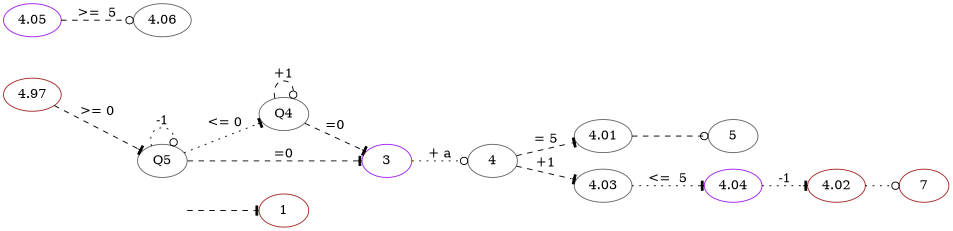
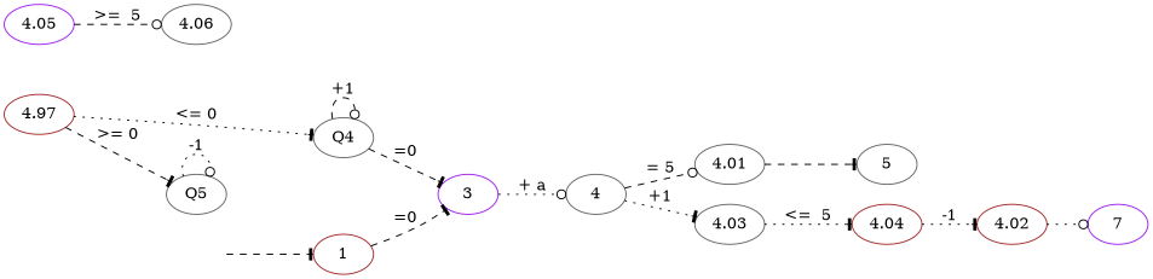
  digraph {
    rankdir=LR
    node [color=gray40]
    edge [arrowhead=tee style=dashed]
    n1 [color=brown label=1]
    n2 [color=brown label=4.97]
    Q4
    Q5
    n5 [color=purple label=3]
    n6 [label=4]
    n7 [label=4.01]
    n8 [label=4.03]
    n9 [label=5]
-   n10 [color=purple label=4.04]
+   n10 [color=brown label=4.04]
    n11 [color=purple label=4.05]
    n12 [label=4.06]
    n13 [color=brown label=4.02]
-   n14 [color=brown label=7]
+   n14 [color=purple label=7]
    Qi [style=invis color=""]
-   Q5 -> Q4 [label="<= 0" style=dotted]
+   n2 -> Q4 [label="<= 0" style=dotted]
    n2 -> Q5 [label=">= 0"]
    Q4 -> Q4 [arrowhead=odot label="+1"]
    Q4 -> n5 [label="=0"]
    Q5 -> Q5 [arrowhead=odot label=-1 style=dotted]
-   Q5 -> n5 [label="=0"]
+   n1 -> n5 [label="=0"]
    n5 -> n6 [arrowhead=odot label="+ a" style=dotted]
-   n6 -> n7 [label="= 5"]
-   n6 -> n8 [label="+1"]
-   n7 -> n9 [arrowhead=odot]
+   n6 -> n7 [arrowhead=odot label="= 5"]
+   n6 -> n8 [label="+1" style=dotted]
+   n7 -> n9
    n8 -> n10 [label="<=  5" style=dotted]
    n10 -> n13 [label=-1 style=dotted]
    n11 -> n12 [arrowhead=odot label=">=  5"]
    n13 -> n14 [arrowhead=odot style=dotted]
    Qi -> n1
  }
